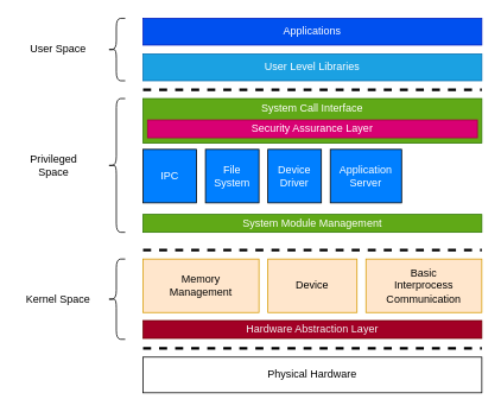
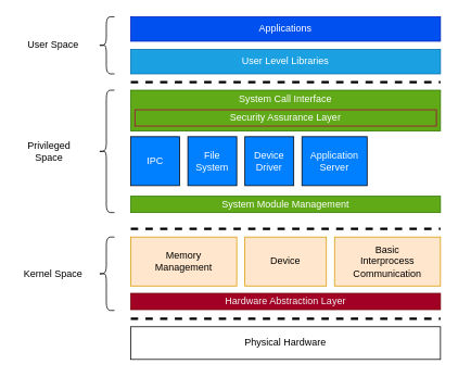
  <mxCell id="0" />
  <mxCell id="1" parent="0" />
  <mxCell id="2" value="Physical Hardware" style="rounded=0;whiteSpace=wrap;html=1;" vertex="1" parent="1"><mxGeometry x="160" y="400" width="380" height="40" as="geometry" /></mxCell>
  <mxCell id="3" value="" style="endArrow=none;dashed=1;html=1;strokeWidth=3;" edge="1" parent="1"><mxGeometry width="50" height="50" relative="1" as="geometry"><mxPoint x="160" y="280" as="sourcePoint" /><mxPoint x="540" y="280" as="targetPoint" /></mxGeometry></mxCell>
  <mxCell id="4" value="Privileged Space" style="text;html=1;strokeColor=none;fillColor=none;align=center;verticalAlign=middle;whiteSpace=wrap;rounded=0;" vertex="1" parent="1"><mxGeometry x="20" y="175" width="80" height="20" as="geometry" /></mxCell>
  <mxCell id="5" value="Kernel Space" style="text;html=1;strokeColor=none;fillColor=none;align=center;verticalAlign=middle;whiteSpace=wrap;rounded=0;" vertex="1" parent="1"><mxGeometry x="20" y="325" width="90" height="20" as="geometry" /></mxCell>
  <mxCell id="6" value="" style="endArrow=none;dashed=1;html=1;strokeWidth=3;" edge="1" parent="1"><mxGeometry width="50" height="50" relative="1" as="geometry"><mxPoint x="160" y="390" as="sourcePoint" /><mxPoint x="540" y="390" as="targetPoint" /></mxGeometry></mxCell>
  <mxCell id="7" value="&lt;font color=&quot;#f2f2f2&quot;&gt;Hardware Abstraction Layer&lt;/font&gt;" style="rounded=0;whiteSpace=wrap;html=1;fillColor=#a20025;strokeColor=#6F0000;fontColor=#ffffff;" vertex="1" parent="1"><mxGeometry x="160" y="359" width="380" height="20" as="geometry" /></mxCell>
  <mxCell id="8" value="Memory&lt;br&gt;Management&lt;br&gt;" style="rounded=0;whiteSpace=wrap;html=1;fillColor=#ffe6cc;strokeColor=#d79b00;" vertex="1" parent="1"><mxGeometry x="160" y="290" width="130" height="60" as="geometry" /></mxCell>
  <mxCell id="9" value="Device" style="rounded=0;whiteSpace=wrap;html=1;fillColor=#ffe6cc;strokeColor=#d79b00;" vertex="1" parent="1"><mxGeometry x="300" y="290" width="100" height="60" as="geometry" /></mxCell>
  <mxCell id="10" value="Basic&lt;br&gt;Interprocess&lt;br&gt;Communication&lt;br&gt;" style="rounded=0;whiteSpace=wrap;html=1;fillColor=#ffe6cc;strokeColor=#d79b00;" vertex="1" parent="1"><mxGeometry x="410" y="290" width="130" height="60" as="geometry" /></mxCell>
  <mxCell id="11" value="" style="shape=curlyBracket;whiteSpace=wrap;html=1;rounded=1;fillColor=#007FFF;" vertex="1" parent="1"><mxGeometry x="120" y="290" width="20" height="90" as="geometry" /></mxCell>
  <mxCell id="12" value="" style="shape=curlyBracket;whiteSpace=wrap;html=1;rounded=1;fillColor=#007FFF;" vertex="1" parent="1"><mxGeometry x="120" y="110" width="20" height="150" as="geometry" /></mxCell>
  <mxCell id="13" value="" style="endArrow=none;dashed=1;html=1;strokeWidth=3;" edge="1" parent="1"><mxGeometry width="50" height="50" relative="1" as="geometry"><mxPoint x="160" y="100" as="sourcePoint" /><mxPoint x="540" y="100" as="targetPoint" /></mxGeometry></mxCell>
  <mxCell id="14" value="User Level Libraries" style="rounded=0;whiteSpace=wrap;html=1;fillColor=#1ba1e2;strokeColor=#006EAF;fontColor=#ffffff;" vertex="1" parent="1"><mxGeometry x="160" y="60" width="380" height="30" as="geometry" /></mxCell>
  <mxCell id="15" value="Applications" style="rounded=0;whiteSpace=wrap;html=1;fillColor=#0050ef;strokeColor=#001DBC;fontColor=#ffffff;" vertex="1" parent="1"><mxGeometry x="160" y="20" width="380" height="30" as="geometry" /></mxCell>
  <mxCell id="16" value="System Call Interface&lt;br&gt;&lt;br&gt;&lt;br&gt;" style="rounded=0;whiteSpace=wrap;html=1;fillColor=#60a917;strokeColor=#2D7600;fontColor=#ffffff;" vertex="1" parent="1"><mxGeometry x="160" y="110" width="380" height="50" as="geometry" /></mxCell>
  <mxCell id="17" value="" style="shape=curlyBracket;whiteSpace=wrap;html=1;rounded=1;fillColor=#007FFF;" vertex="1" parent="1"><mxGeometry x="120" y="20" width="20" height="70" as="geometry" /></mxCell>
  <mxCell id="18" value="User Space" style="text;html=1;strokeColor=none;fillColor=none;align=center;verticalAlign=middle;whiteSpace=wrap;rounded=0;" vertex="1" parent="1"><mxGeometry x="25" y="45" width="80" height="20" as="geometry" /></mxCell>
  <mxCell id="19" value="System Module Management" style="rounded=0;whiteSpace=wrap;html=1;fillColor=#60a917;strokeColor=#2D7600;fontColor=#ffffff;" vertex="1" parent="1"><mxGeometry x="160" y="240" width="380" height="20" as="geometry" /></mxCell>
- <mxCell id="20" value="Security Assurance Layer" style="rounded=0;whiteSpace=wrap;html=1;fillColor=#d80073;strokeColor=#A50040;fontColor=#ffffff;" vertex="1" parent="1"><mxGeometry x="165" y="134" width="370" height="20" as="geometry" /></mxCell>
+ <mxCell id="20" value="Security Assurance Layer" style="rounded=0;whiteSpace=wrap;html=1;fillColor=#60a917;strokeColor=#A50040;fontColor=#ffffff;" vertex="1" parent="1"><mxGeometry x="165" y="134" width="370" height="20" as="geometry" /></mxCell>
  <mxCell id="21" value="IPC&lt;br&gt;" style="rounded=0;whiteSpace=wrap;html=1;fillColor=#007FFF;fontColor=#FFFFFF;" vertex="1" parent="1"><mxGeometry x="160" y="167" width="60" height="60" as="geometry" /></mxCell>
  <mxCell id="22" value="File System&lt;br&gt;" style="rounded=0;whiteSpace=wrap;html=1;fillColor=#007FFF;fontColor=#FFFFFF;" vertex="1" parent="1"><mxGeometry x="230" y="167" width="60" height="60" as="geometry" /></mxCell>
  <mxCell id="23" value="Device Driver&lt;br&gt;" style="rounded=0;whiteSpace=wrap;html=1;fillColor=#007FFF;fontColor=#FFFFFF;" vertex="1" parent="1"><mxGeometry x="300" y="167" width="60" height="60" as="geometry" /></mxCell>
  <mxCell id="24" value="Application Server&lt;br&gt;" style="rounded=0;whiteSpace=wrap;html=1;fillColor=#007FFF;fontColor=#FFFFFF;" vertex="1" parent="1"><mxGeometry x="370" y="167" width="80" height="60" as="geometry" /></mxCell>
